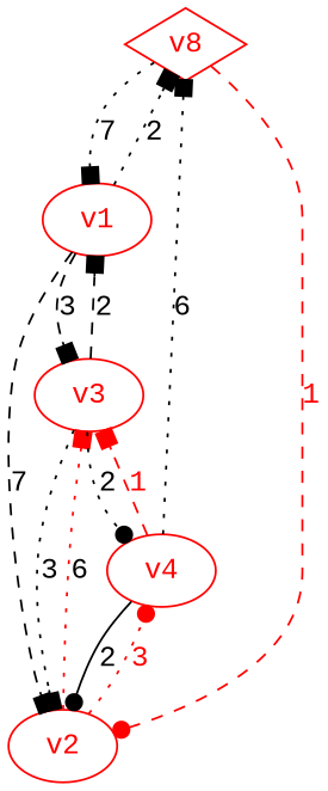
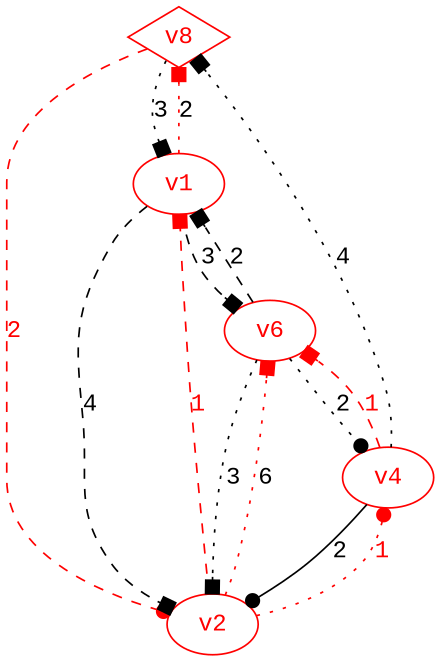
  digraph {
    fontname="Liberation Mono"
    node [color=red fontcolor=red fontname="Liberation Mono" shape=ellipse]
    edge [arrowhead=box fontname="Liberation Mono" style=dotted]
    n1 [label=v8 shape=diamond]
    v1
    v2
-   v3
+   v3 [label=v6]
    v4
-   n1 -> v1 [label=7]
-   n1 -> v2 [arrowhead=dot color=red fontcolor=red label=1 style=dashed]
-   v1 -> n1 [label=2]
-   v1 -> v2 [label=7 style=dashed]
+   n1 -> v1 [label=3]
+   n1 -> v2 [arrowhead=dot color=red fontcolor=red label=2 style=dashed]
+   v1 -> n1 [label=2 color=red]
+   v1 -> v2 [label=4 style=dashed]
    v1 -> v3 [label=3 style=dashed]
+   v2 -> v1 [color=red fontcolor=red label=1 style=dashed]
    v2 -> v3 [color=red label=6]
-   v2 -> v4 [arrowhead=dot color=red fontcolor=red label=3]
+   v2 -> v4 [arrowhead=dot color=red fontcolor=red label=1]
    v3 -> v1 [label=2 style=dashed]
    v3 -> v2 [label=3]
    v3 -> v4 [arrowhead=dot label=2]
-   v4 -> n1 [label=6]
+   v4 -> n1 [label=4]
    v4 -> v2 [arrowhead=dot label=2 style=solid]
    v4 -> v3 [color=red fontcolor=red label=1 style=dashed]
  }
